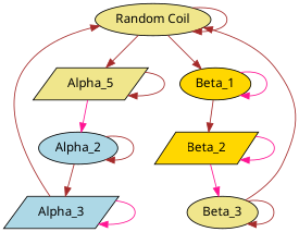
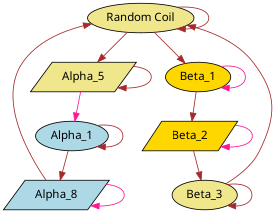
  digraph {
    fontname="Noto Sans"
    node [fillcolor=khaki fontname="Noto Sans" shape=ellipse style=filled]
    edge [color=brown fontname="Noto Sans"]
    "Random Coil"
    n2 [label=Alpha_5 shape=parallelogram]
    Beta_1 [fillcolor=gold]
-   Alpha_2 [fillcolor=lightblue]
+   Alpha_2 [fillcolor=lightblue label=Alpha_1]
    Beta_2 [fillcolor=gold shape=parallelogram]
-   Alpha_3 [fillcolor=lightblue shape=parallelogram]
+   Alpha_3 [fillcolor=lightblue shape=parallelogram label=Alpha_8]
    Beta_3
    "Random Coil" -> "Random Coil"
    "Random Coil" -> n2
    "Random Coil" -> Beta_1
    n2 -> n2
    n2 -> Alpha_2 [color=deeppink]
    Beta_1 -> Beta_1 [color=deeppink]
    Beta_1 -> Beta_2
    Alpha_2 -> Alpha_2
    Alpha_2 -> Alpha_3
    Beta_2 -> Beta_2 [color=deeppink]
-   Beta_2 -> Beta_3 [color=deeppink]
+   Beta_2 -> Beta_3
    Alpha_3 -> "Random Coil"
    Alpha_3 -> Alpha_3 [color=deeppink]
    Beta_3 -> "Random Coil"
    Beta_3 -> Beta_3
  }
